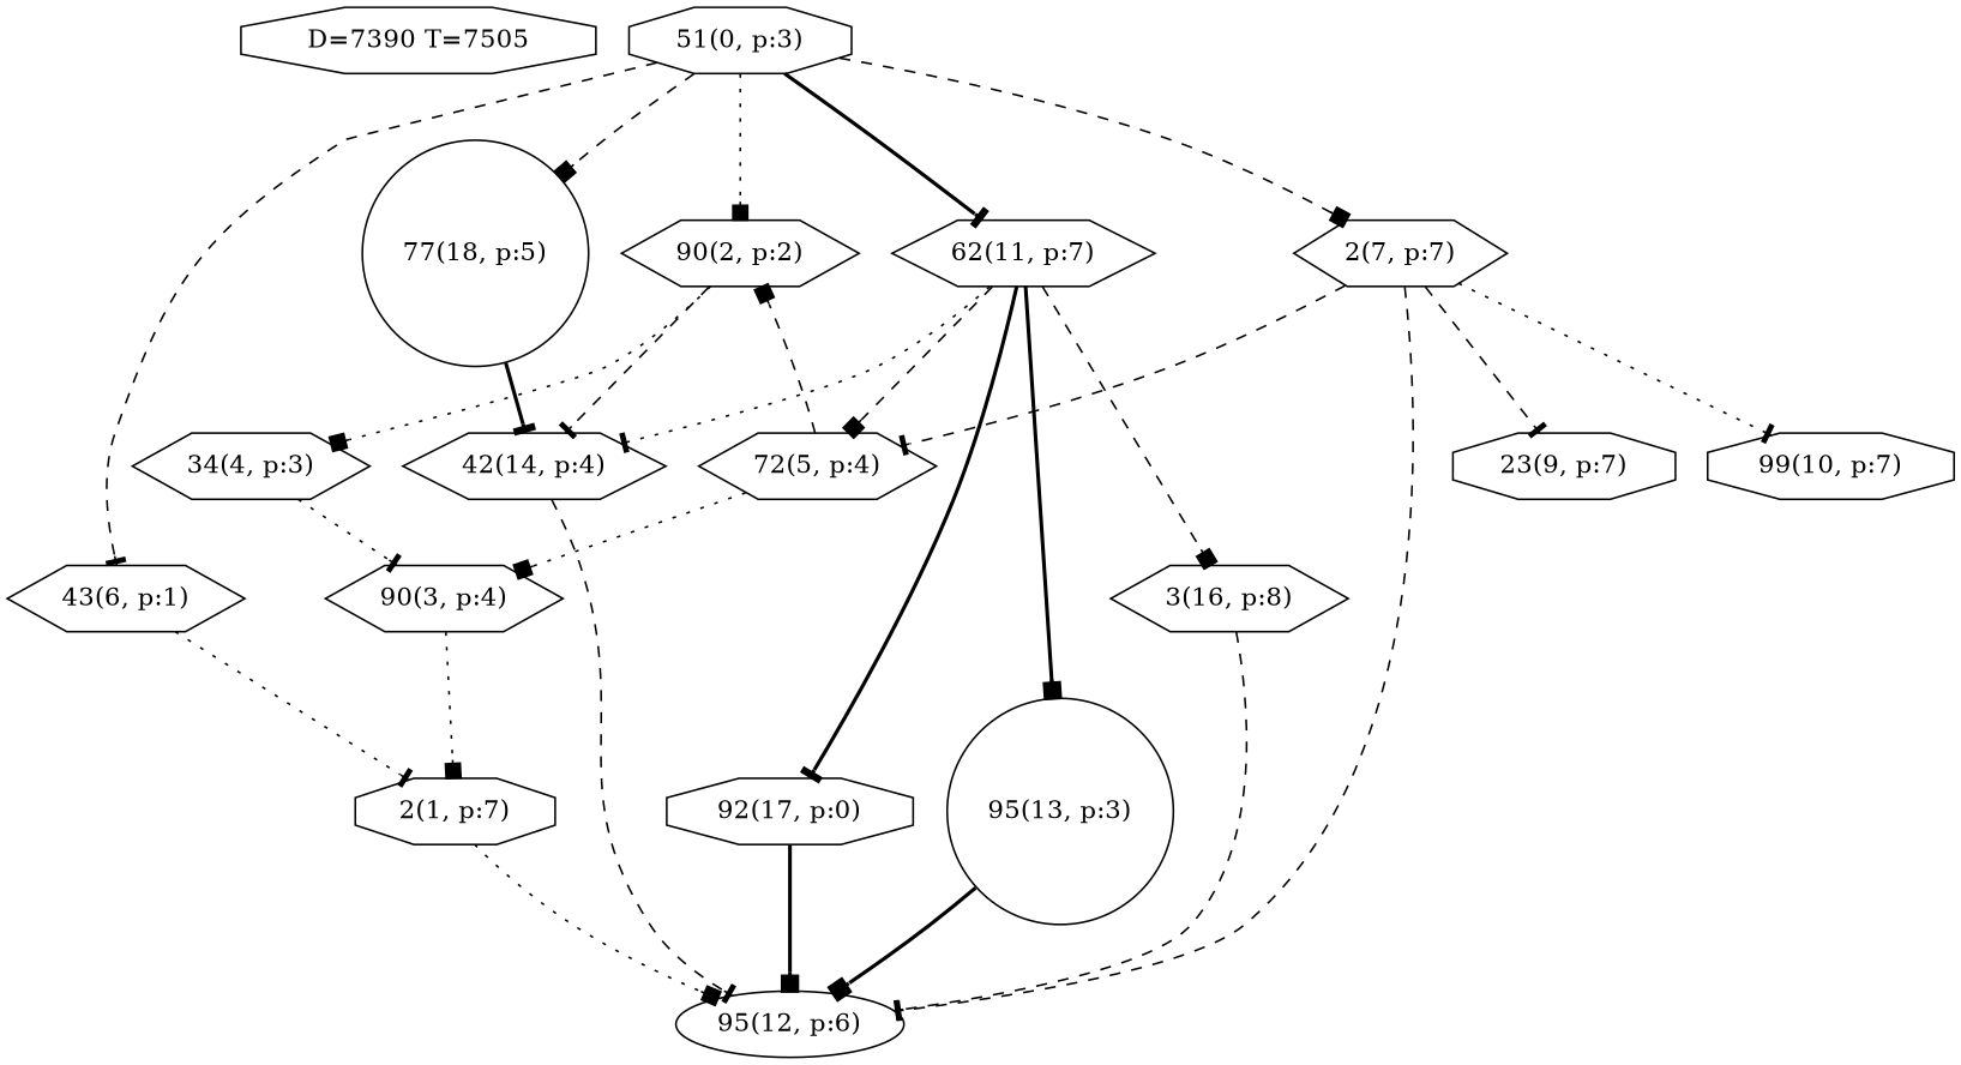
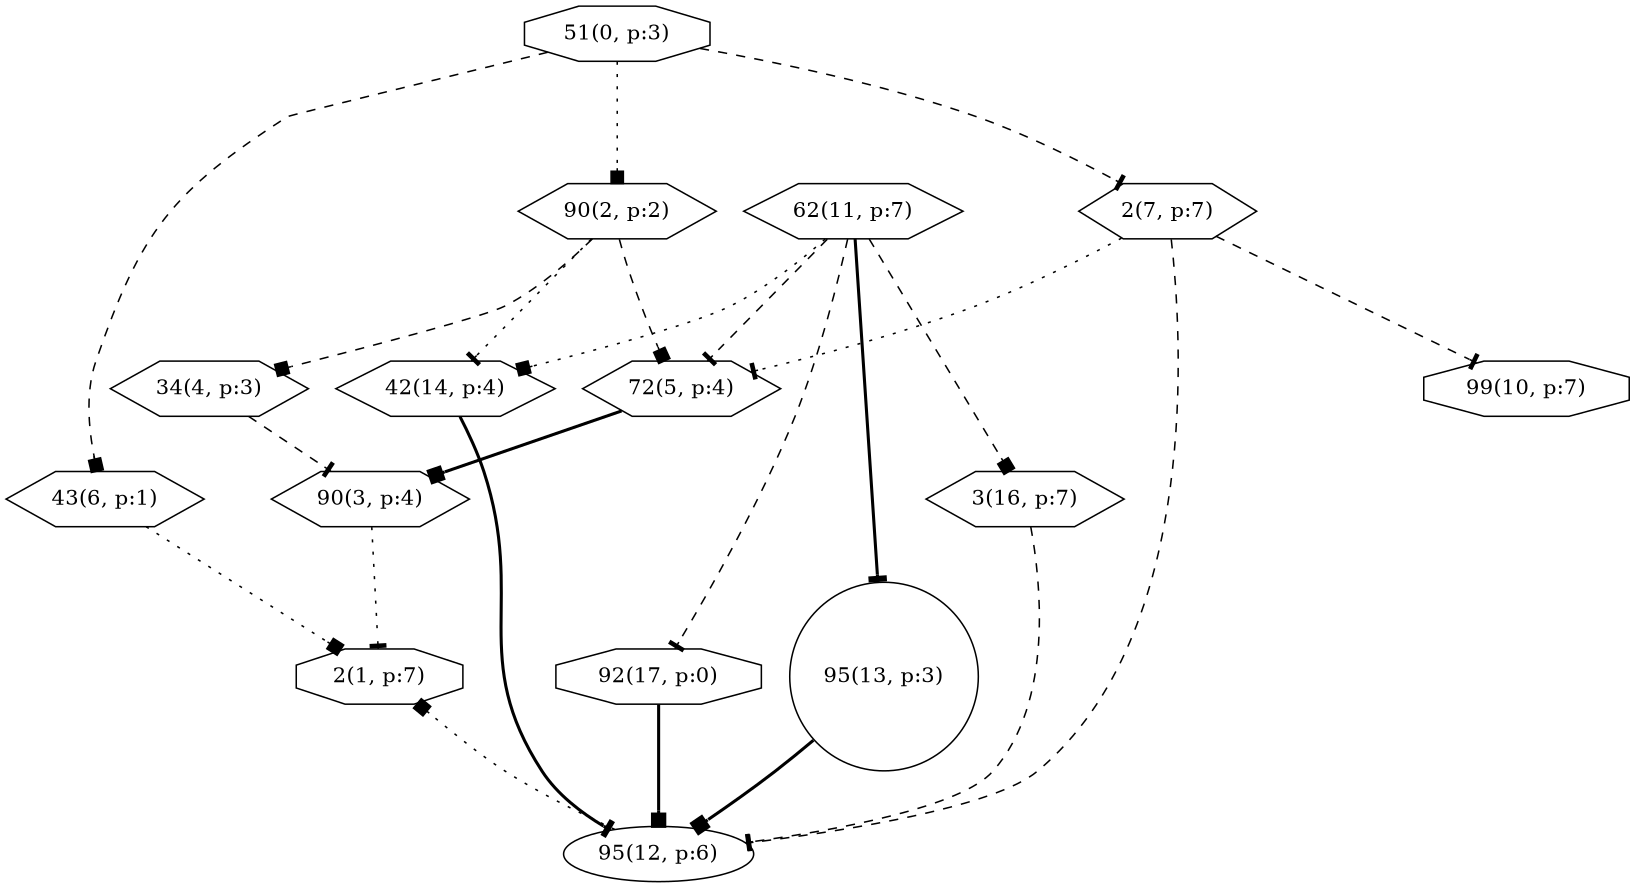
  digraph {
    node [shape=hexagon]
    edge [arrowhead=tee style=dashed]
-   n1 [label="D=7390 T=7505" shape=octagon]
    n2 [label="51(0, p:3)" shape=octagon]
    n3 [label="90(2, p:2)"]
    n4 [label="43(6, p:1)"]
    n5 [label="2(7, p:7)"]
    n6 [label="62(11, p:7)"]
-   n7 [label="77(18, p:5)" shape=circle]
    n8 [label="34(4, p:3)"]
    n9 [label="72(5, p:4)"]
    n10 [label="42(14, p:4)"]
    n11 [label="2(1, p:7)" shape=octagon]
-   n12 [label="23(9, p:7)" shape=octagon]
    n13 [label="99(10, p:7)" shape=octagon]
    n14 [label="95(12, p:6)" shape=ellipse]
    n15 [label="95(13, p:3)" shape=circle]
-   n16 [label="3(16, p:8)"]
+   n16 [label="3(16, p:7)"]
    n17 [label="92(17, p:0)" shape=octagon]
    n18 [label="90(3, p:4)"]
    n2 -> n3 [arrowhead=box style=dotted]
-   n2 -> n4
-   n2 -> n5 [arrowhead=box]
-   n2 -> n6 [style=bold]
-   n2 -> n7 [arrowhead=box]
-   n3 -> n8 [arrowhead=box style=dotted]
-   n9 -> n3 [arrowhead=box]
-   n3 -> n10
-   n4 -> n11 [style=dotted]
-   n5 -> n9
-   n5 -> n12
-   n5 -> n13 [style=dotted]
+   n2 -> n4 [arrowhead=box]
+   n2 -> n5
+   n3 -> n8 [arrowhead=box]
+   n3 -> n9 [arrowhead=box]
+   n3 -> n10 [style=dotted]
+   n4 -> n11 [arrowhead=box style=dotted]
+   n5 -> n9 [style=dotted]
+   n5 -> n13
    n5 -> n14
-   n6 -> n9 [arrowhead=box]
-   n6 -> n10 [style=dotted]
-   n6 -> n15 [arrowhead=box style=bold]
+   n6 -> n9
+   n6 -> n10 [arrowhead=box style=dotted]
+   n6 -> n15 [style=bold]
    n6 -> n16 [arrowhead=box]
-   n6 -> n17 [style=bold]
-   n7 -> n10 [style=bold]
-   n8 -> n18 [style=dotted]
-   n9 -> n18 [arrowhead=box style=dotted]
-   n10 -> n14
-   n11 -> n14 [arrowhead=box style=dotted]
+   n6 -> n17
+   n8 -> n18
+   n9 -> n18 [arrowhead=box style=bold]
+   n10 -> n14 [style=bold]
+   n14 -> n11 [arrowhead=box style=dotted]
    n15 -> n14 [arrowhead=box style=bold]
    n16 -> n14
    n17 -> n14 [arrowhead=box style=bold]
-   n18 -> n11 [arrowhead=box style=dotted]
+   n18 -> n11 [style=dotted]
  }
